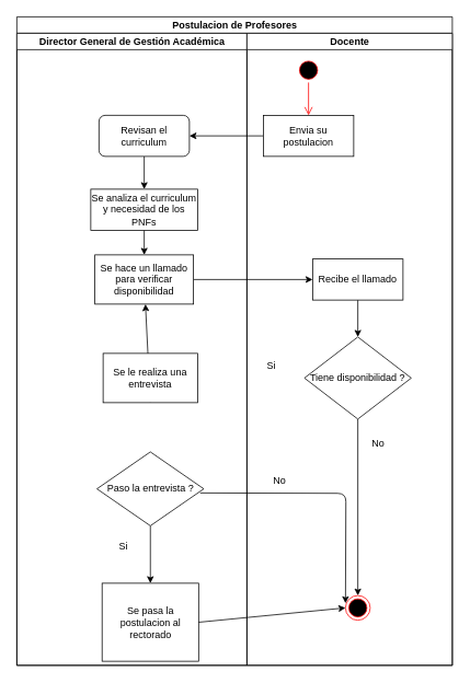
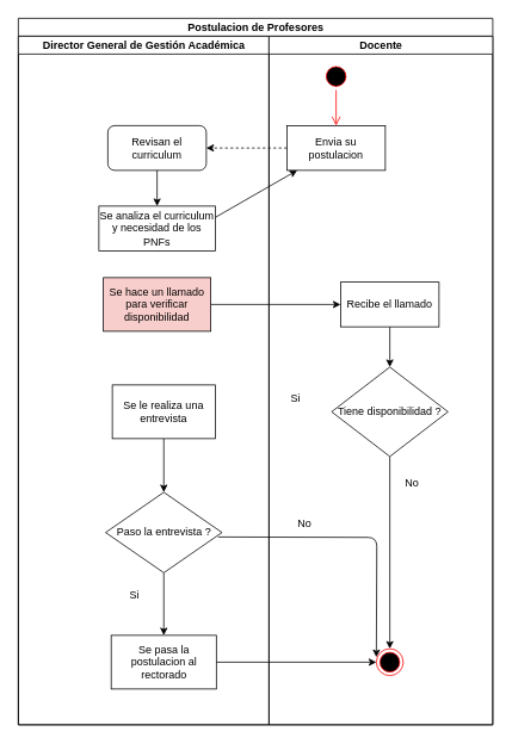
  <mxCell id="0" />
  <mxCell id="1" parent="0" />
  <mxCell id="2" value="Postulacion de Profesores" style="swimlane;childLayout=stackLayout;resizeParent=1;resizeParentMax=0;startSize=20;html=1;" vertex="1" parent="1"><mxGeometry x="20" y="20" width="530" height="790" as="geometry" /></mxCell>
- <mxCell id="3" style="edgeStyle=none;html=1;exitX=0;exitY=0.5;exitDx=0;exitDy=0;entryX=1;entryY=0.5;entryDx=0;entryDy=0;" edge="1" parent="2" source="20" target="7"><mxGeometry relative="1" as="geometry" /></mxCell>
+ <mxCell id="3" style="edgeStyle=none;html=1;exitX=0;exitY=0.5;exitDx=0;exitDy=0;entryX=1;entryY=0.5;entryDx=0;entryDy=0;dashed=1;" edge="1" parent="2" source="20" target="7"><mxGeometry relative="1" as="geometry" /></mxCell>
  <mxCell id="4" style="edgeStyle=none;html=1;exitX=1;exitY=0.5;exitDx=0;exitDy=0;entryX=0;entryY=0.5;entryDx=0;entryDy=0;" edge="1" parent="2" source="10" target="23"><mxGeometry relative="1" as="geometry" /></mxCell>
  <mxCell id="5" value="&lt;span style=&quot;color: rgb(0, 0, 0);&quot;&gt;Director General de Gestión Académica&lt;/span&gt;" style="swimlane;startSize=20;html=1;" vertex="1" parent="2"><mxGeometry y="20" width="280" height="770" as="geometry" /></mxCell>
  <mxCell id="6" style="edgeStyle=none;html=1;exitX=0.5;exitY=1;exitDx=0;exitDy=0;entryX=0.5;entryY=0;entryDx=0;entryDy=0;" edge="1" parent="5" source="7" target="9"><mxGeometry relative="1" as="geometry" /></mxCell>
  <mxCell id="7" value="Revisan el curriculum" style="html=1;whiteSpace=wrap;rounded=1;" vertex="1" parent="5"><mxGeometry x="100.0" y="100" width="110" height="50" as="geometry" /></mxCell>
- <mxCell id="8" style="edgeStyle=none;html=1;exitX=0.5;exitY=1;exitDx=0;exitDy=0;entryX=0.5;entryY=0;entryDx=0;entryDy=0;" edge="1" parent="5" source="9" target="10"><mxGeometry relative="1" as="geometry" /></mxCell>
+ <mxCell id="8" style="edgeStyle=none;html=1;exitX=0.5;exitY=1;exitDx=0;exitDy=0;" edge="1" parent="5" source="9" target="20"><mxGeometry relative="1" as="geometry" /></mxCell>
  <mxCell id="9" value="Se analiza el curriculum y necesidad de los PNFs" style="html=1;whiteSpace=wrap;" vertex="1" parent="5"><mxGeometry x="90.0" y="190" width="130" height="50" as="geometry" /></mxCell>
- <mxCell id="10" value="Se hace un llamado para verificar disponibilidad" style="html=1;whiteSpace=wrap;" vertex="1" parent="5"><mxGeometry x="95" y="270" width="120" height="60" as="geometry" /></mxCell>
+ <mxCell id="10" value="Se hace un llamado para verificar disponibilidad" style="html=1;whiteSpace=wrap;fillColor=#f8cecc;" vertex="1" parent="5"><mxGeometry x="95" y="270" width="120" height="60" as="geometry" /></mxCell>
  <mxCell id="11" style="edgeStyle=none;html=1;exitX=0.5;exitY=1;exitDx=0;exitDy=0;entryX=0.5;entryY=1;entryDx=0;entryDy=0;" edge="1" parent="5" source="13" target="13"><mxGeometry relative="1" as="geometry" /></mxCell>
- <mxCell id="12" style="edgeStyle=none;html=1;exitX=0.5;exitY=1;exitDx=0;exitDy=0;" edge="1" parent="5" source="13" target="10"><mxGeometry relative="1" as="geometry" /></mxCell>
+ <mxCell id="12" style="edgeStyle=none;html=1;exitX=0.5;exitY=1;exitDx=0;exitDy=0;entryX=0.5;entryY=0;entryDx=0;entryDy=0;" edge="1" parent="5" source="13" target="16"><mxGeometry relative="1" as="geometry" /></mxCell>
  <mxCell id="13" value="Se le realiza una entrevista" style="html=1;whiteSpace=wrap;" vertex="1" parent="5"><mxGeometry x="105" y="390" width="115" height="60" as="geometry" /></mxCell>
- <mxCell id="14" value="Se pasa la postulacion al rectorado" style="html=1;whiteSpace=wrap;" vertex="1" parent="5"><mxGeometry x="103.75" y="670" width="117.5" height="95" as="geometry" /></mxCell>
+ <mxCell id="14" value="Se pasa la postulacion al rectorado" style="html=1;whiteSpace=wrap;" vertex="1" parent="5"><mxGeometry x="103.75" y="670" width="117.5" height="60" as="geometry" /></mxCell>
  <mxCell id="15" style="edgeStyle=none;html=1;exitX=0.5;exitY=1;exitDx=0;exitDy=0;entryX=0.5;entryY=0;entryDx=0;entryDy=0;" edge="1" parent="5" source="16" target="14"><mxGeometry relative="1" as="geometry" /></mxCell>
  <mxCell id="16" value="Paso la entrevista ?" style="shape=rhombus;perimeter=rhombusPerimeter;whiteSpace=wrap;html=1;align=center;" vertex="1" parent="5"><mxGeometry x="97.5" y="510" width="130" height="90" as="geometry" /></mxCell>
  <mxCell id="17" value="Si" style="text;html=1;align=center;verticalAlign=middle;whiteSpace=wrap;rounded=0;" vertex="1" parent="5"><mxGeometry x="100" y="610" width="60" height="30" as="geometry" /></mxCell>
  <mxCell id="18" value="Docente" style="swimlane;startSize=20;html=1;" vertex="1" parent="2"><mxGeometry x="280" y="20" width="250" height="770" as="geometry" /></mxCell>
  <mxCell id="19" value="" style="ellipse;html=1;shape=startState;fillColor=#000000;strokeColor=#ff0000;" vertex="1" parent="18"><mxGeometry x="60.0" y="30" width="30" height="30" as="geometry" /></mxCell>
  <mxCell id="20" value="Envia su postulacion" style="html=1;whiteSpace=wrap;" vertex="1" parent="18"><mxGeometry x="20.0" y="100" width="110" height="50" as="geometry" /></mxCell>
  <mxCell id="21" value="" style="edgeStyle=orthogonalEdgeStyle;html=1;verticalAlign=bottom;endArrow=open;endSize=8;strokeColor=#ff0000;entryX=0.5;entryY=0;entryDx=0;entryDy=0;" edge="1" source="19" parent="18" target="20"><mxGeometry relative="1" as="geometry"><mxPoint x="-125.0" y="110" as="targetPoint" /></mxGeometry></mxCell>
  <mxCell id="22" style="edgeStyle=none;html=1;exitX=0.5;exitY=1;exitDx=0;exitDy=0;entryX=0.5;entryY=0;entryDx=0;entryDy=0;" edge="1" parent="18" source="23" target="25"><mxGeometry relative="1" as="geometry" /></mxCell>
  <mxCell id="23" value="Recibe el llamado" style="html=1;whiteSpace=wrap;" vertex="1" parent="18"><mxGeometry x="80.0" y="275" width="110" height="50" as="geometry" /></mxCell>
  <mxCell id="24" style="edgeStyle=none;html=1;exitX=0.5;exitY=1;exitDx=0;exitDy=0;entryX=0.5;entryY=0;entryDx=0;entryDy=0;" edge="1" parent="18" source="25" target="26"><mxGeometry relative="1" as="geometry" /></mxCell>
  <mxCell id="25" value="Tiene disponibilidad ?" style="shape=rhombus;perimeter=rhombusPerimeter;whiteSpace=wrap;html=1;align=center;" vertex="1" parent="18"><mxGeometry x="70" y="370" width="130" height="100" as="geometry" /></mxCell>
  <mxCell id="26" value="" style="ellipse;html=1;shape=endState;fillColor=#000000;strokeColor=#ff0000;" vertex="1" parent="18"><mxGeometry x="120" y="685" width="30" height="30" as="geometry" /></mxCell>
  <mxCell id="27" value="No" style="text;html=1;align=center;verticalAlign=middle;whiteSpace=wrap;rounded=0;" vertex="1" parent="18"><mxGeometry x="130" y="485" width="60" height="30" as="geometry" /></mxCell>
  <mxCell id="28" value="Si" style="text;html=1;align=center;verticalAlign=middle;whiteSpace=wrap;rounded=0;" vertex="1" parent="18"><mxGeometry y="390" width="60" height="30" as="geometry" /></mxCell>
  <mxCell id="29" style="edgeStyle=orthogonalEdgeStyle;html=1;exitX=1;exitY=0.5;exitDx=0;exitDy=0;entryX=0;entryY=0;entryDx=0;entryDy=0;" edge="1" parent="18"><mxGeometry relative="1" as="geometry"><mxPoint x="-56.9" y="560" as="sourcePoint" /><mxPoint x="119.993" y="694.393" as="targetPoint" /></mxGeometry></mxCell>
  <mxCell id="30" value="No" style="text;html=1;align=center;verticalAlign=middle;whiteSpace=wrap;rounded=0;" vertex="1" parent="18"><mxGeometry x="10" y="530" width="60" height="30" as="geometry" /></mxCell>
  <mxCell id="31" style="edgeStyle=none;html=1;exitX=1;exitY=0.5;exitDx=0;exitDy=0;entryX=0;entryY=0.5;entryDx=0;entryDy=0;" edge="1" parent="2" source="14" target="26"><mxGeometry relative="1" as="geometry" /></mxCell>
